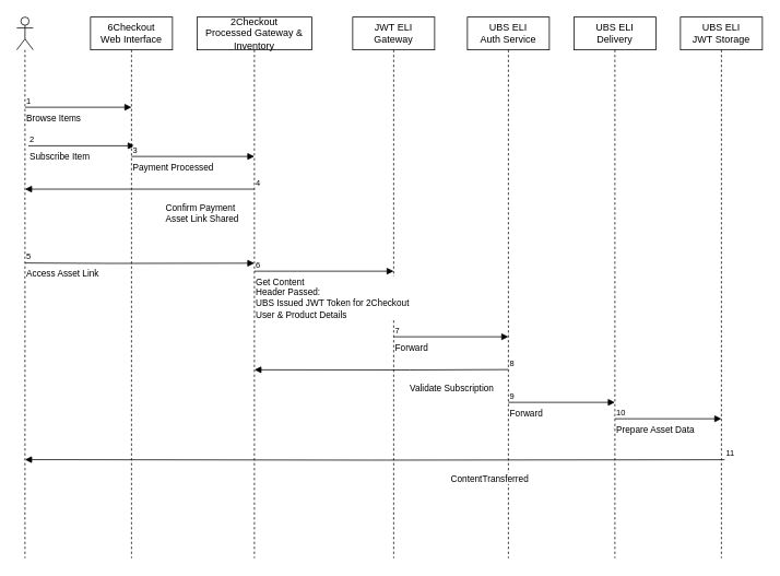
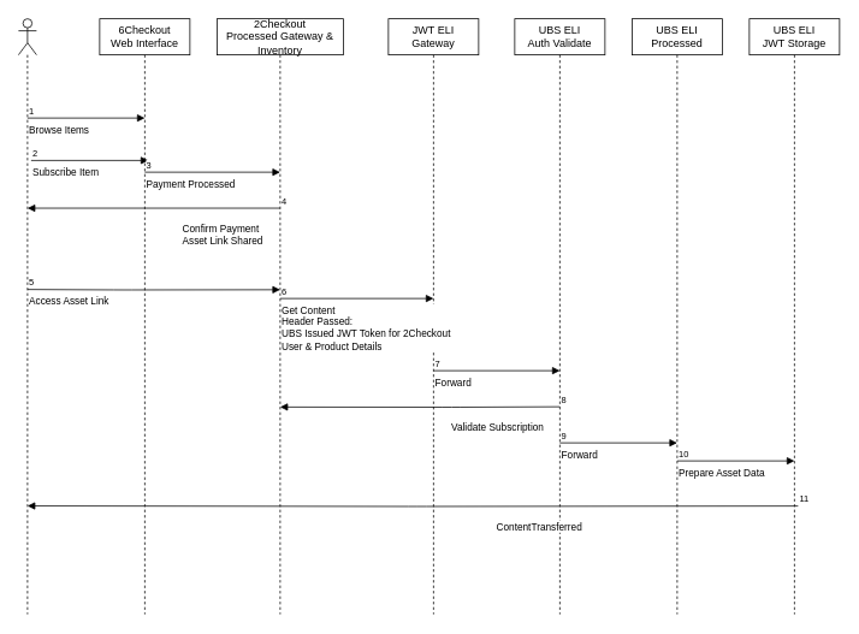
  <mxCell id="0" />
  <mxCell id="1" parent="0" />
  <mxCell id="2" value="" style="shape=umlLifeline;participant=umlActor;perimeter=lifelinePerimeter;whiteSpace=wrap;html=1;container=1;collapsible=0;recursiveResize=0;verticalAlign=top;spacingTop=36;labelBackgroundColor=#ffffff;outlineConnect=0;" parent="1" vertex="1"><mxGeometry x="20" y="20" width="20" height="660" as="geometry" /></mxCell>
  <mxCell id="3" value="Browse Items" style="endArrow=block;endFill=1;html=1;edgeStyle=orthogonalEdgeStyle;align=left;verticalAlign=top;" parent="2" edge="1"><mxGeometry x="-1" relative="1" as="geometry"><mxPoint x="10" y="110" as="sourcePoint" /><mxPoint x="140" y="110" as="targetPoint" /></mxGeometry></mxCell>
  <mxCell id="4" value="1" style="resizable=0;html=1;align=left;verticalAlign=bottom;labelBackgroundColor=#ffffff;fontSize=10;" parent="3" connectable="0" vertex="1"><mxGeometry x="-1" relative="1" as="geometry" /></mxCell>
  <mxCell id="5" value="6Checkout&lt;br&gt;Web Interface" style="shape=umlLifeline;perimeter=lifelinePerimeter;whiteSpace=wrap;html=1;container=1;collapsible=0;recursiveResize=0;outlineConnect=0;" parent="1" vertex="1"><mxGeometry x="110" y="20" width="100" height="660" as="geometry" /></mxCell>
  <mxCell id="6" value="2Checkout&lt;br&gt;Processed Gateway &amp;amp; Inventory" style="shape=umlLifeline;perimeter=lifelinePerimeter;whiteSpace=wrap;html=1;container=1;collapsible=0;recursiveResize=0;outlineConnect=0;" parent="1" vertex="1"><mxGeometry x="240" y="20" width="140" height="660" as="geometry" /></mxCell>
  <mxCell id="7" value="JWT ELI&lt;br&gt;Gateway" style="shape=umlLifeline;perimeter=lifelinePerimeter;whiteSpace=wrap;html=1;container=1;collapsible=0;recursiveResize=0;outlineConnect=0;" parent="1" vertex="1"><mxGeometry x="430" y="20" width="100" height="660" as="geometry" /></mxCell>
- <mxCell id="8" value="UBS ELI&lt;br&gt;Auth Service" style="shape=umlLifeline;perimeter=lifelinePerimeter;whiteSpace=wrap;html=1;container=1;collapsible=0;recursiveResize=0;outlineConnect=0;" parent="1" vertex="1"><mxGeometry x="570" y="20" width="100" height="660" as="geometry" /></mxCell>
- <mxCell id="9" value="UBS ELI&lt;br&gt;Delivery" style="shape=umlLifeline;perimeter=lifelinePerimeter;whiteSpace=wrap;html=1;container=1;collapsible=0;recursiveResize=0;outlineConnect=0;" parent="1" vertex="1"><mxGeometry x="700" y="20" width="100" height="660" as="geometry" /></mxCell>
+ <mxCell id="8" value="UBS ELI&lt;br&gt;Auth Validate" style="shape=umlLifeline;perimeter=lifelinePerimeter;whiteSpace=wrap;html=1;container=1;collapsible=0;recursiveResize=0;outlineConnect=0;" parent="1" vertex="1"><mxGeometry x="570" y="20" width="100" height="660" as="geometry" /></mxCell>
+ <mxCell id="9" value="UBS ELI&lt;br&gt;Processed" style="shape=umlLifeline;perimeter=lifelinePerimeter;whiteSpace=wrap;html=1;container=1;collapsible=0;recursiveResize=0;outlineConnect=0;" parent="1" vertex="1"><mxGeometry x="700" y="20" width="100" height="660" as="geometry" /></mxCell>
  <mxCell id="10" value="UBS ELI&lt;br&gt;JWT Storage" style="shape=umlLifeline;perimeter=lifelinePerimeter;whiteSpace=wrap;html=1;container=1;collapsible=0;recursiveResize=0;outlineConnect=0;" parent="1" vertex="1"><mxGeometry x="830" y="20" width="100" height="660" as="geometry" /></mxCell>
  <mxCell id="11" value="Subscribe Item" style="endArrow=block;endFill=1;html=1;edgeStyle=orthogonalEdgeStyle;align=left;verticalAlign=top;" parent="1" edge="1"><mxGeometry x="-1" relative="1" as="geometry"><mxPoint x="34" y="177" as="sourcePoint" /><mxPoint x="164" y="177" as="targetPoint" /></mxGeometry></mxCell>
  <mxCell id="12" value="2" style="resizable=0;html=1;align=left;verticalAlign=bottom;labelBackgroundColor=#ffffff;fontSize=10;" parent="11" connectable="0" vertex="1"><mxGeometry x="-1" relative="1" as="geometry" /></mxCell>
  <mxCell id="13" value="Payment Processed" style="endArrow=block;endFill=1;html=1;edgeStyle=orthogonalEdgeStyle;align=left;verticalAlign=top;" parent="1" edge="1"><mxGeometry x="-1" relative="1" as="geometry"><mxPoint x="160" y="190" as="sourcePoint" /><mxPoint x="310" y="190" as="targetPoint" /></mxGeometry></mxCell>
  <mxCell id="14" value="3" style="resizable=0;html=1;align=left;verticalAlign=bottom;labelBackgroundColor=#ffffff;fontSize=10;" parent="13" connectable="0" vertex="1"><mxGeometry x="-1" relative="1" as="geometry" /></mxCell>
  <mxCell id="15" value="Confirm Payment&lt;br&gt;Asset Link Shared" style="endArrow=block;endFill=1;html=1;edgeStyle=orthogonalEdgeStyle;align=left;verticalAlign=top;exitX=0.5;exitY=0.318;exitDx=0;exitDy=0;exitPerimeter=0;entryX=0.5;entryY=0.318;entryDx=0;entryDy=0;entryPerimeter=0;" parent="1" source="6" target="2" edge="1"><mxGeometry x="-0.214" y="10" relative="1" as="geometry"><mxPoint x="170" y="200" as="sourcePoint" /><mxPoint x="60" y="270" as="targetPoint" /><mxPoint as="offset" /></mxGeometry></mxCell>
  <mxCell id="16" value="4" style="resizable=0;html=1;align=left;verticalAlign=bottom;labelBackgroundColor=#ffffff;fontSize=10;" parent="15" connectable="0" vertex="1"><mxGeometry x="-1" relative="1" as="geometry" /></mxCell>
  <mxCell id="17" value="Access Asset Link" style="endArrow=block;endFill=1;html=1;edgeStyle=orthogonalEdgeStyle;align=left;verticalAlign=top;entryX=0.5;entryY=0.455;entryDx=0;entryDy=0;entryPerimeter=0;" parent="1" target="6" edge="1"><mxGeometry x="-1" relative="1" as="geometry"><mxPoint x="30" y="320" as="sourcePoint" /><mxPoint x="160" y="320" as="targetPoint" /></mxGeometry></mxCell>
  <mxCell id="18" value="5" style="resizable=0;html=1;align=left;verticalAlign=bottom;labelBackgroundColor=#ffffff;fontSize=10;" parent="17" connectable="0" vertex="1"><mxGeometry x="-1" relative="1" as="geometry" /></mxCell>
  <mxCell id="19" value="Get Content&lt;br&gt;Header Passed:&lt;br&gt;UBS Issued JWT Token for 2Checkout&lt;br&gt;User &amp;amp; Product Details" style="endArrow=block;endFill=1;html=1;edgeStyle=orthogonalEdgeStyle;align=left;verticalAlign=top;" parent="1" edge="1"><mxGeometry x="-1" relative="1" as="geometry"><mxPoint x="310" y="330" as="sourcePoint" /><mxPoint x="480" y="330" as="targetPoint" /></mxGeometry></mxCell>
  <mxCell id="20" value="6" style="resizable=0;html=1;align=left;verticalAlign=bottom;labelBackgroundColor=#ffffff;fontSize=10;" parent="19" connectable="0" vertex="1"><mxGeometry x="-1" relative="1" as="geometry" /></mxCell>
  <mxCell id="21" value="Forward" style="endArrow=block;endFill=1;html=1;edgeStyle=orthogonalEdgeStyle;align=left;verticalAlign=top;" parent="1" edge="1"><mxGeometry x="-1" relative="1" as="geometry"><mxPoint x="480" y="410" as="sourcePoint" /><mxPoint x="620" y="410" as="targetPoint" /></mxGeometry></mxCell>
  <mxCell id="22" value="7" style="resizable=0;html=1;align=left;verticalAlign=bottom;labelBackgroundColor=#ffffff;fontSize=10;" parent="21" connectable="0" vertex="1"><mxGeometry x="-1" relative="1" as="geometry" /></mxCell>
  <mxCell id="23" value="Validate Subscription" style="endArrow=block;endFill=1;html=1;edgeStyle=orthogonalEdgeStyle;align=left;verticalAlign=top;exitX=0.5;exitY=0.318;exitDx=0;exitDy=0;exitPerimeter=0;entryX=0.5;entryY=0.652;entryDx=0;entryDy=0;entryPerimeter=0;" parent="1" target="6" edge="1"><mxGeometry x="-0.214" y="10" relative="1" as="geometry"><mxPoint x="620" y="450" as="sourcePoint" /><mxPoint x="320" y="450" as="targetPoint" /><mxPoint as="offset" /></mxGeometry></mxCell>
  <mxCell id="24" value="8" style="resizable=0;html=1;align=left;verticalAlign=bottom;labelBackgroundColor=#ffffff;fontSize=10;" parent="23" connectable="0" vertex="1"><mxGeometry x="-1" relative="1" as="geometry" /></mxCell>
  <mxCell id="25" value="Forward" style="endArrow=block;endFill=1;html=1;edgeStyle=orthogonalEdgeStyle;align=left;verticalAlign=top;" parent="1" edge="1"><mxGeometry x="-1" relative="1" as="geometry"><mxPoint x="620" y="490" as="sourcePoint" /><mxPoint x="750" y="490" as="targetPoint" /></mxGeometry></mxCell>
  <mxCell id="26" value="9" style="resizable=0;html=1;align=left;verticalAlign=bottom;labelBackgroundColor=#ffffff;fontSize=10;" parent="25" connectable="0" vertex="1"><mxGeometry x="-1" relative="1" as="geometry" /></mxCell>
  <mxCell id="27" value="Prepare Asset Data" style="endArrow=block;endFill=1;html=1;edgeStyle=orthogonalEdgeStyle;align=left;verticalAlign=top;" parent="1" edge="1"><mxGeometry x="-1" relative="1" as="geometry"><mxPoint x="750" y="510" as="sourcePoint" /><mxPoint x="880" y="510" as="targetPoint" /></mxGeometry></mxCell>
  <mxCell id="28" value="10" style="resizable=0;html=1;align=left;verticalAlign=bottom;labelBackgroundColor=#ffffff;fontSize=10;" parent="27" connectable="0" vertex="1"><mxGeometry x="-1" relative="1" as="geometry" /></mxCell>
  <mxCell id="29" value="ContentTransferred" style="endArrow=block;endFill=1;html=1;edgeStyle=orthogonalEdgeStyle;align=left;verticalAlign=top;entryX=0.5;entryY=0.818;entryDx=0;entryDy=0;entryPerimeter=0;" parent="1" target="2" edge="1"><mxGeometry x="-0.214" y="10" relative="1" as="geometry"><mxPoint x="884" y="560" as="sourcePoint" /><mxPoint x="40" y="560" as="targetPoint" /><mxPoint as="offset" /></mxGeometry></mxCell>
  <mxCell id="30" value="11" style="resizable=0;html=1;align=left;verticalAlign=bottom;labelBackgroundColor=#ffffff;fontSize=10;" parent="29" connectable="0" vertex="1"><mxGeometry x="-1" relative="1" as="geometry" /></mxCell>
